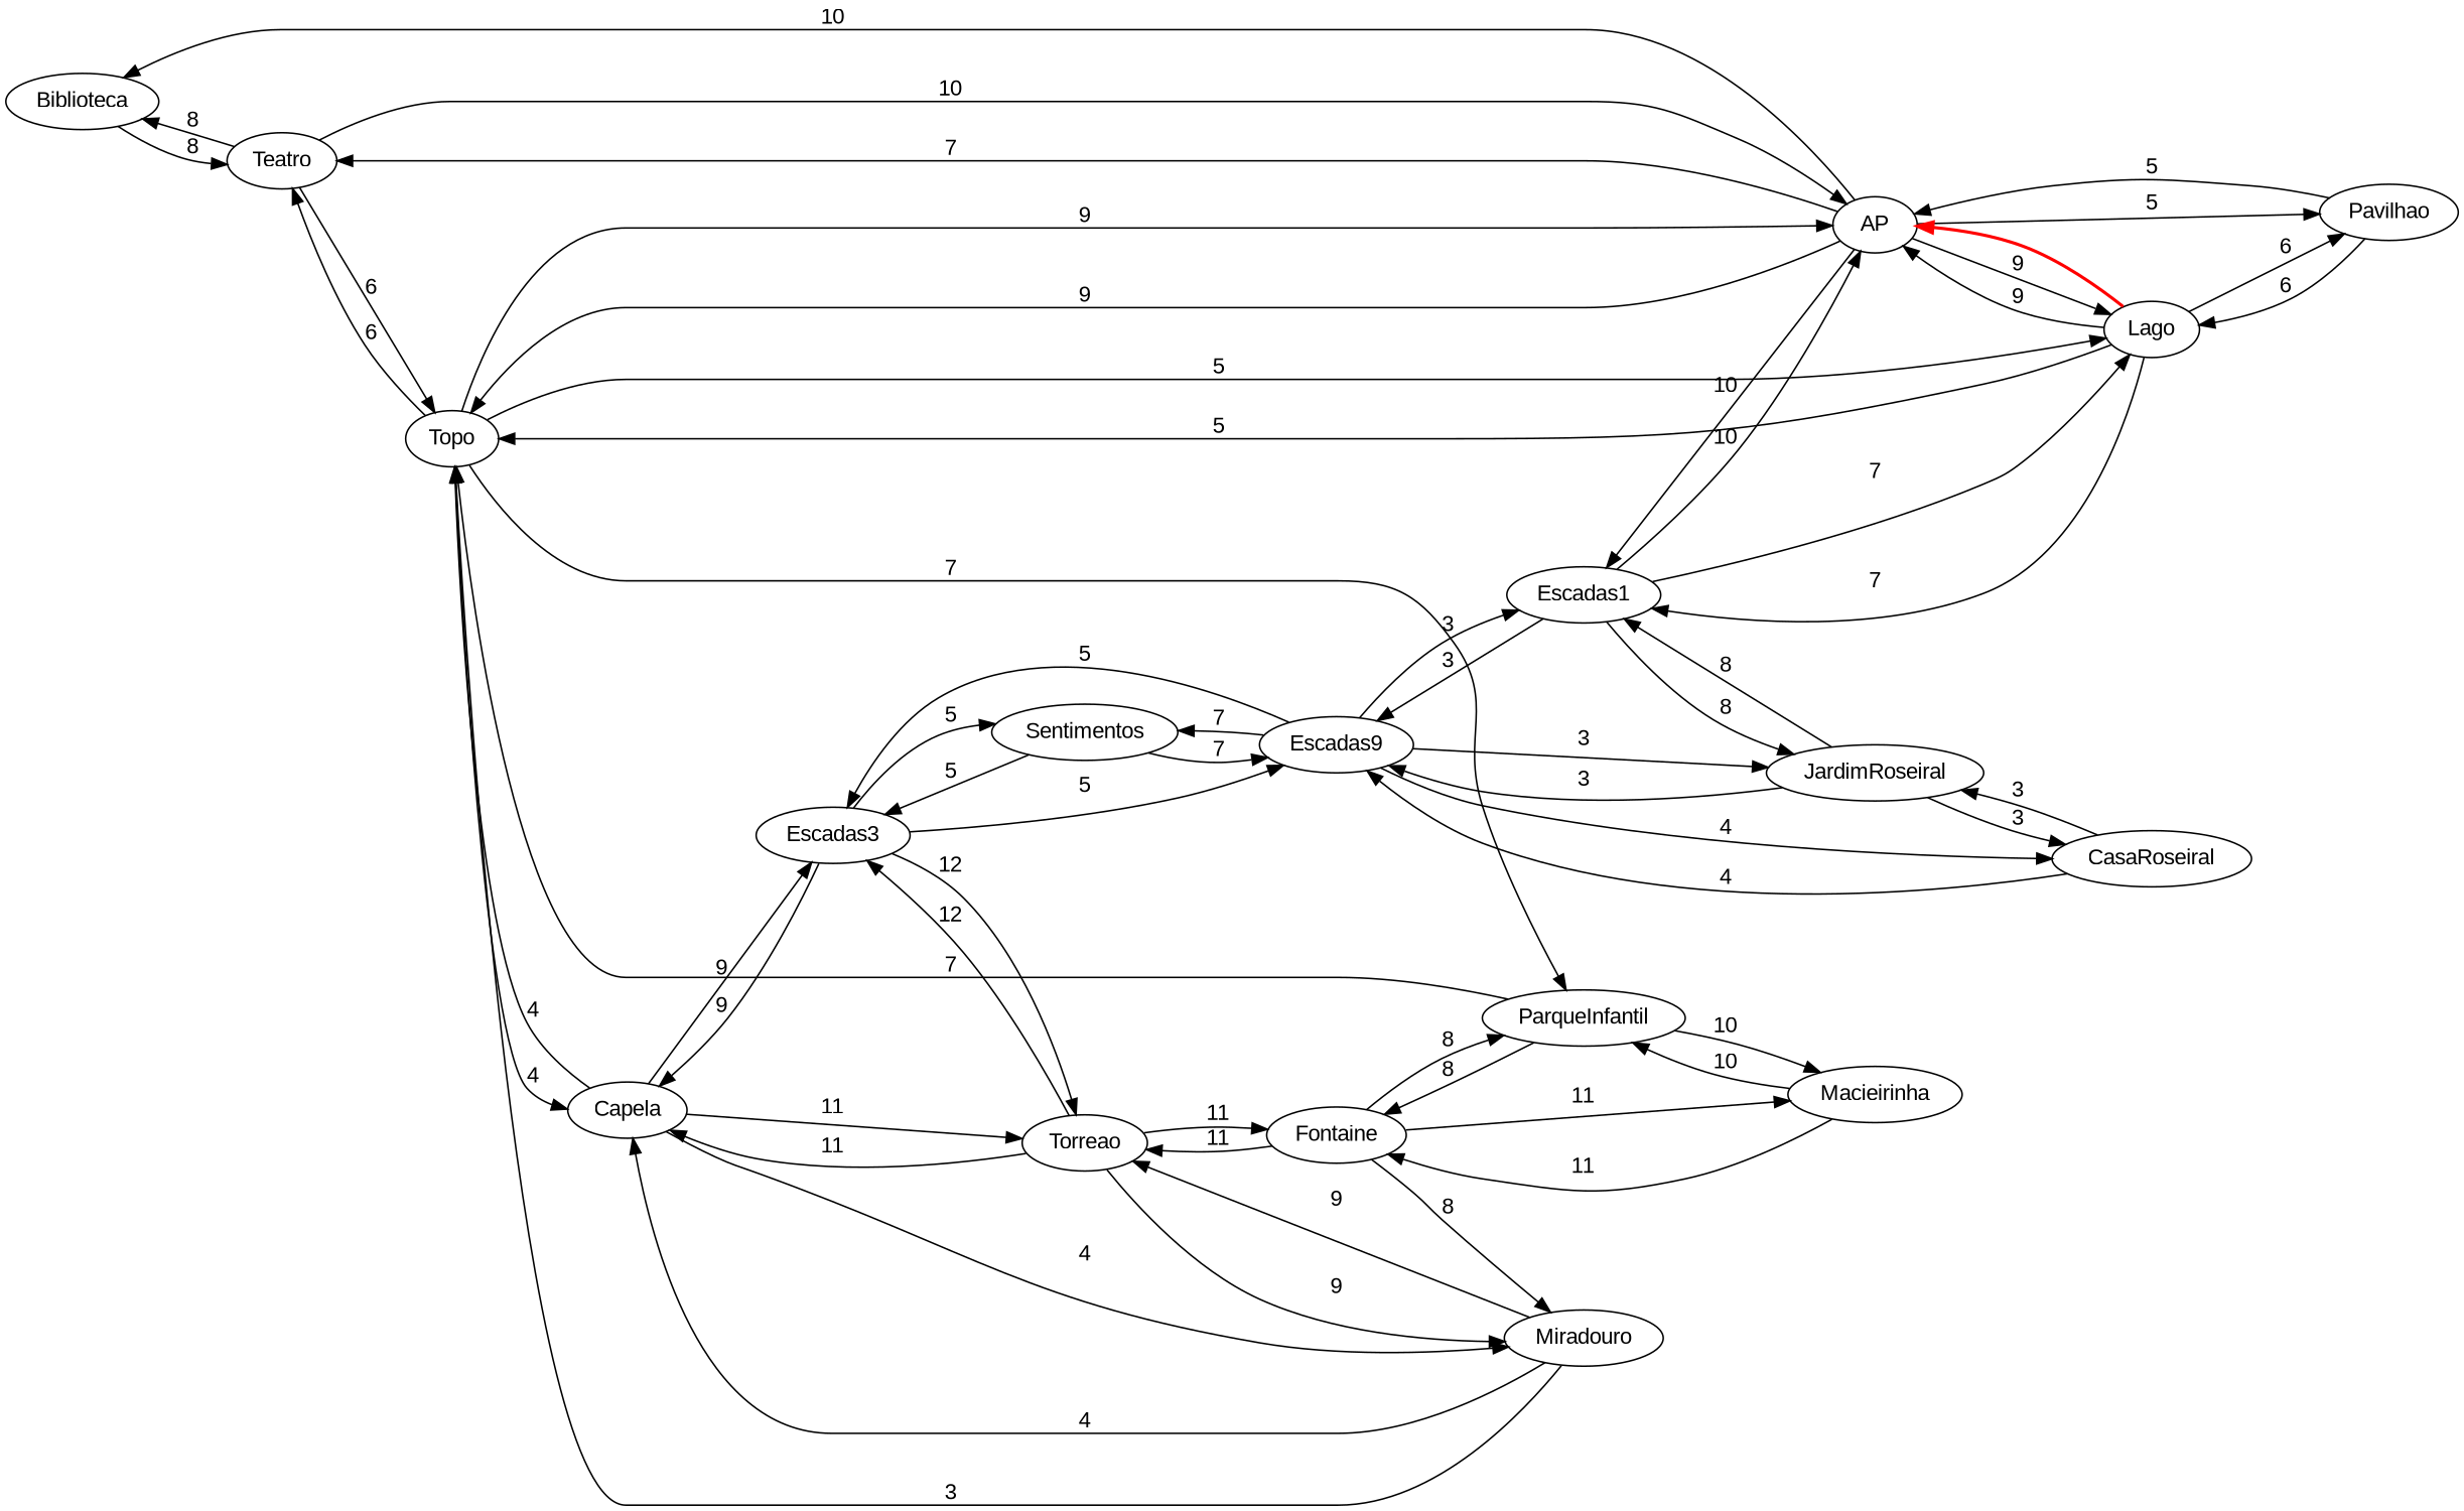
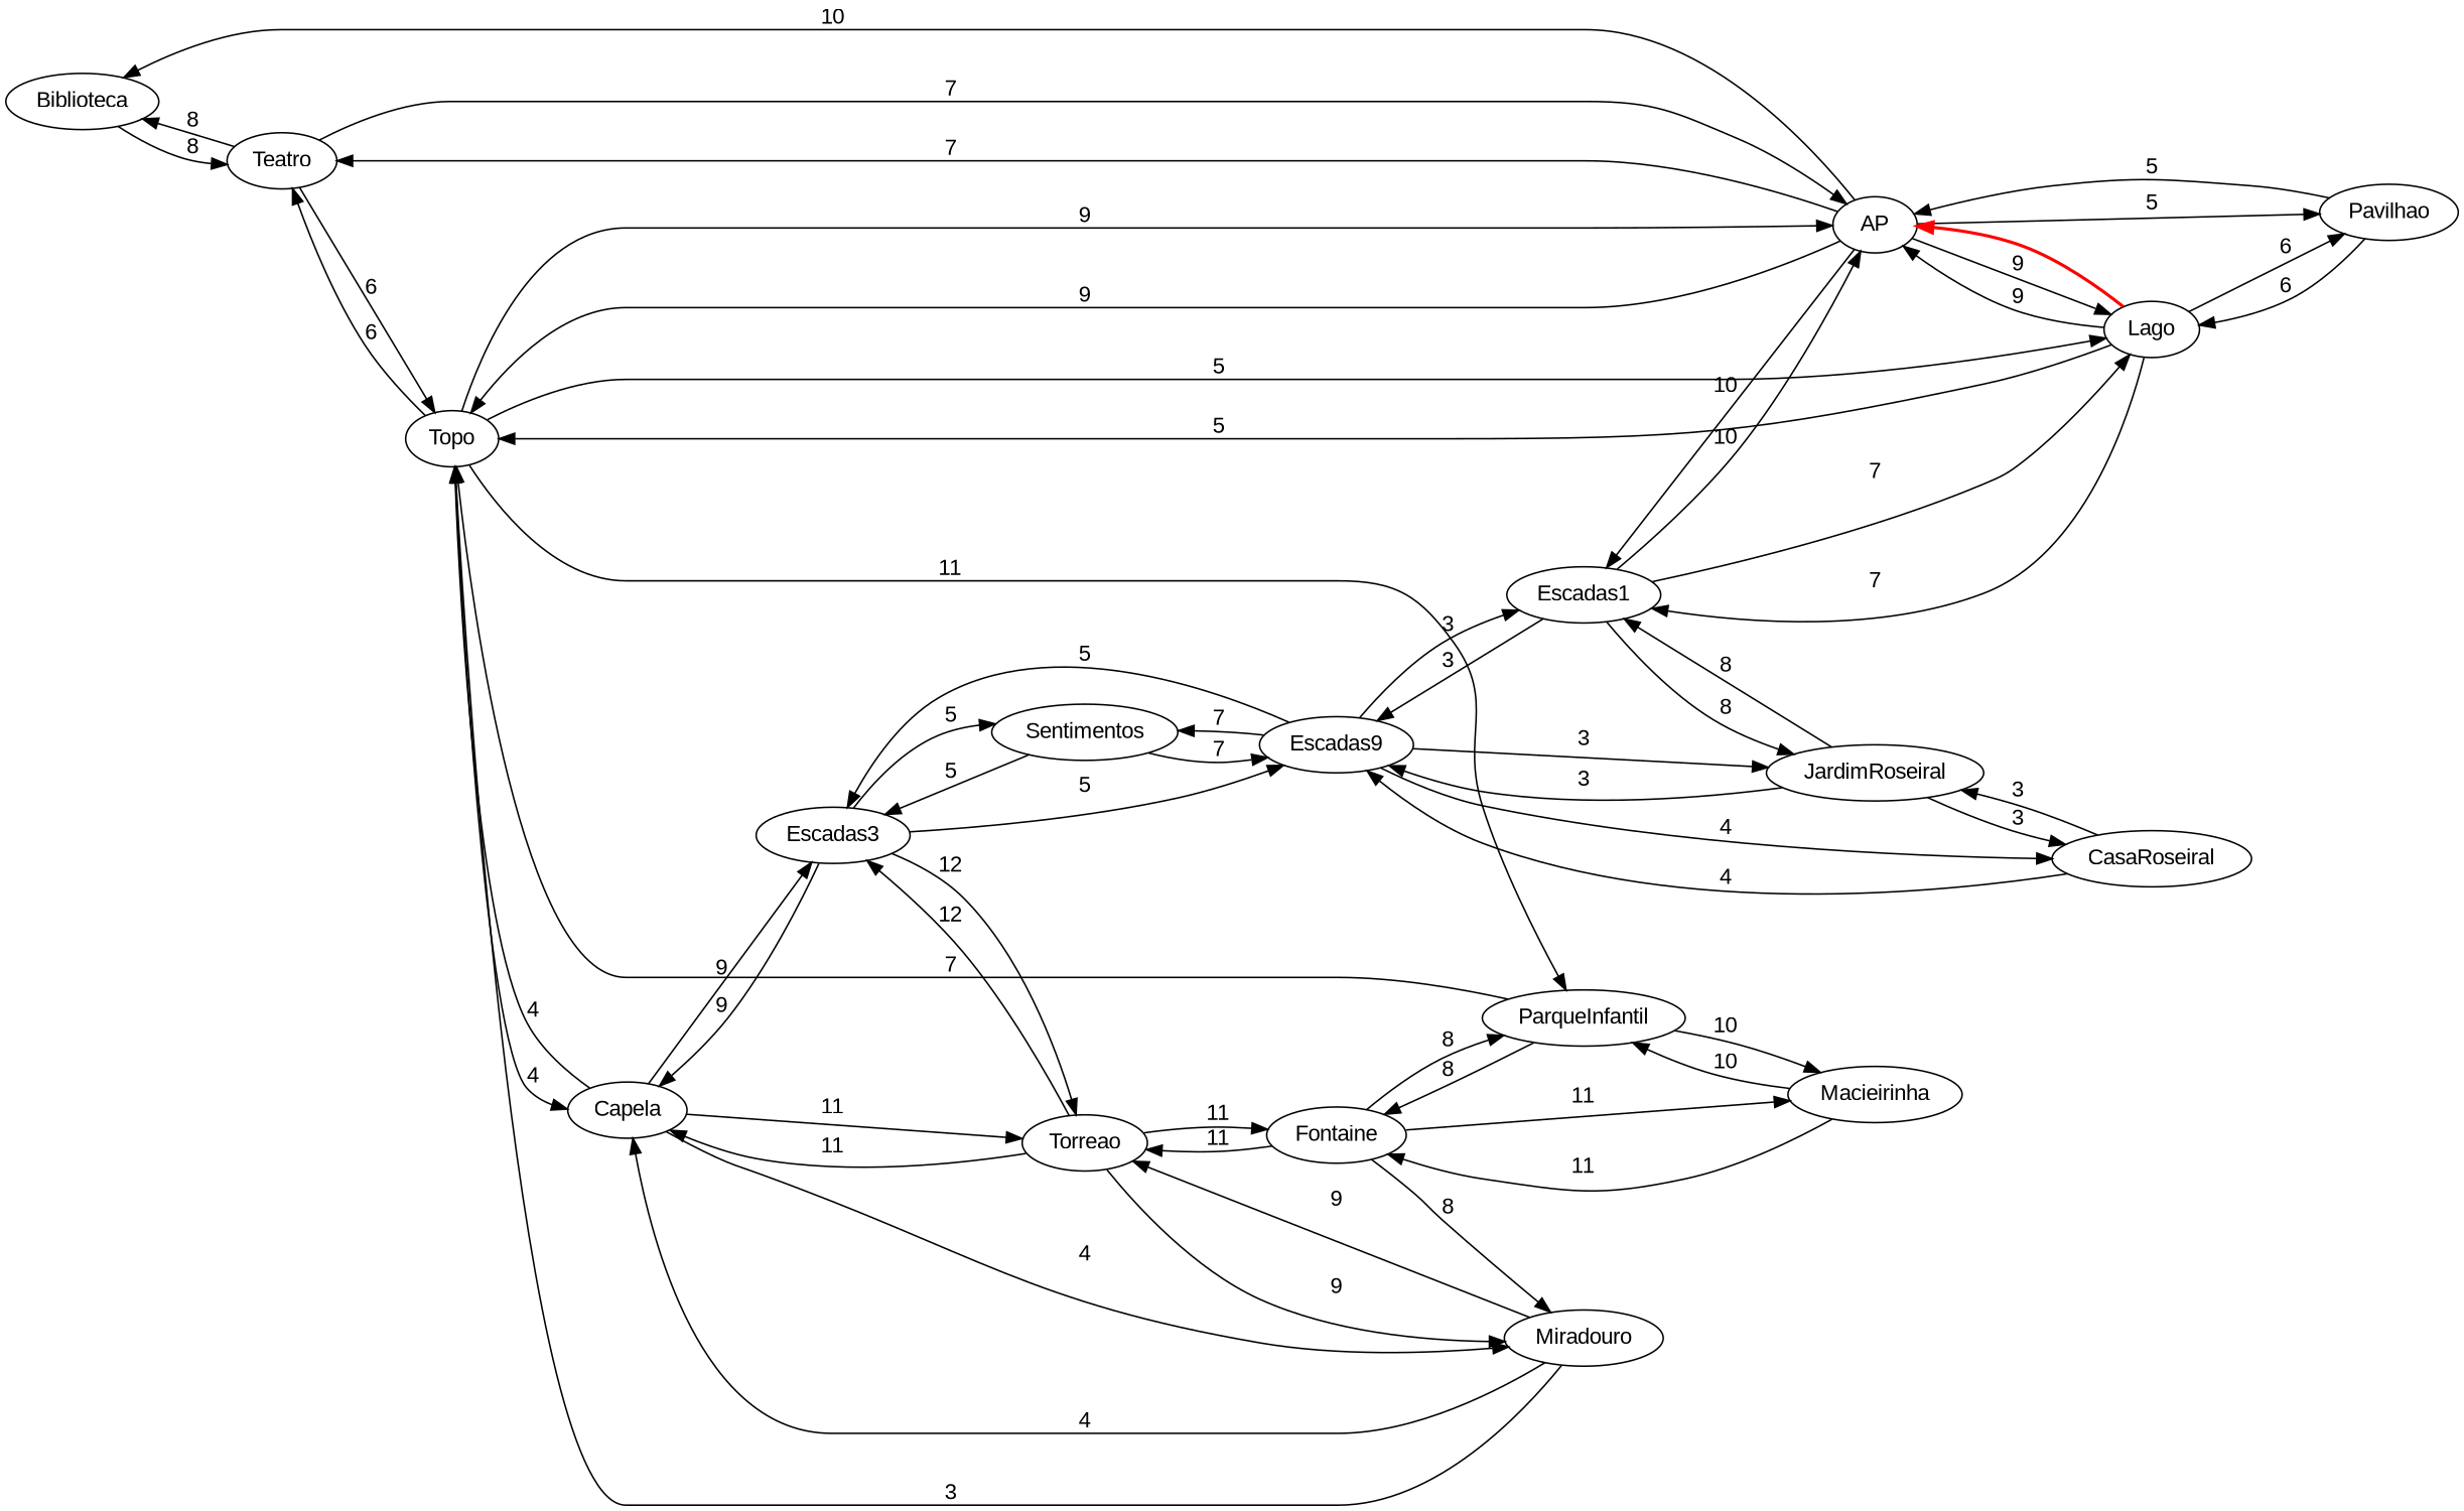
  digraph {
    fontname="Liberation Sans"
    rankdir=LR
    node [fontname="Liberation Sans"]
    edge [fontname="Liberation Sans"]
    n1 [label="﻿Biblioteca"]
    n2 [label=Teatro]
    n3 [label=AP]
    n4 [label=Topo]
    n5 [label=Pavilhao]
    n6 [label=Lago]
    n7 [label=Escadas1]
    n8 [label=ParqueInfantil]
    n9 [label=Capela]
    n10 [label=Escadas9]
    n11 [label=JardimRoseiral]
    n12 [label=Macieirinha]
    n13 [label=Fontaine]
    n14 [label=Miradouro]
    n15 [label=Torreao]
    n16 [label=Escadas3]
    n17 [label=Sentimentos]
    n18 [label=CasaRoseiral]
    n1 -> n2 [label=8]
    n2 -> n1 [label=8]
-   n2 -> n3 [label=10]
+   n2 -> n3 [label=7]
    n2 -> n4 [label=6]
    n3 -> n1 [label=10]
    n3 -> n2 [label=7]
    n3 -> n4 [label=9]
    n3 -> n5 [label=5]
    n3 -> n6 [label=9]
    n3 -> n7 [label=10]
    n4 -> n2 [label=6]
    n4 -> n3 [label=9]
    n4 -> n6 [label=5]
-   n4 -> n8 [label=7]
+   n4 -> n8 [label=11]
    n4 -> n9 [label=4]
    n5 -> n3 [label=5]
    n5 -> n6 [label=6]
    n6 -> n3 [label=9]
    n6 -> n3 [color=red penwidth=2.0]
    n6 -> n4 [label=5]
    n6 -> n5 [label=6]
    n6 -> n7 [label=7]
    n7 -> n3 [label=10]
    n7 -> n6 [label=7]
    n7 -> n10 [label=3]
    n7 -> n11 [label=8]
    n8 -> n4 [label=7]
    n8 -> n12 [label=10]
    n8 -> n13 [label=8]
    n9 -> n4 [label=4]
    n9 -> n14 [label=4]
    n9 -> n15 [label=11]
    n9 -> n16 [label=9]
    n10 -> n7 [label=3]
    n10 -> n11 [label=3]
    n10 -> n16 [label=5]
    n10 -> n17 [label=7]
    n10 -> n18 [label=4]
    n11 -> n7 [label=8]
    n11 -> n10 [label=3]
    n11 -> n18 [label=3]
    n12 -> n8 [label=10]
    n12 -> n13 [label=11]
    n13 -> n8 [label=8]
    n13 -> n12 [label=11]
    n13 -> n14 [label=8]
    n13 -> n15 [label=11]
    n14 -> n4 [label=3]
    n14 -> n9 [label=4]
    n14 -> n15 [label=9]
    n15 -> n9 [label=11]
    n15 -> n13 [label=11]
    n15 -> n14 [label=9]
    n15 -> n16 [label=12]
    n16 -> n9 [label=9]
    n16 -> n10 [label=5]
    n16 -> n15 [label=12]
    n16 -> n17 [label=5]
    n17 -> n10 [label=7]
    n17 -> n16 [label=5]
    n18 -> n10 [label=4]
    n18 -> n11 [label=3]
  }
